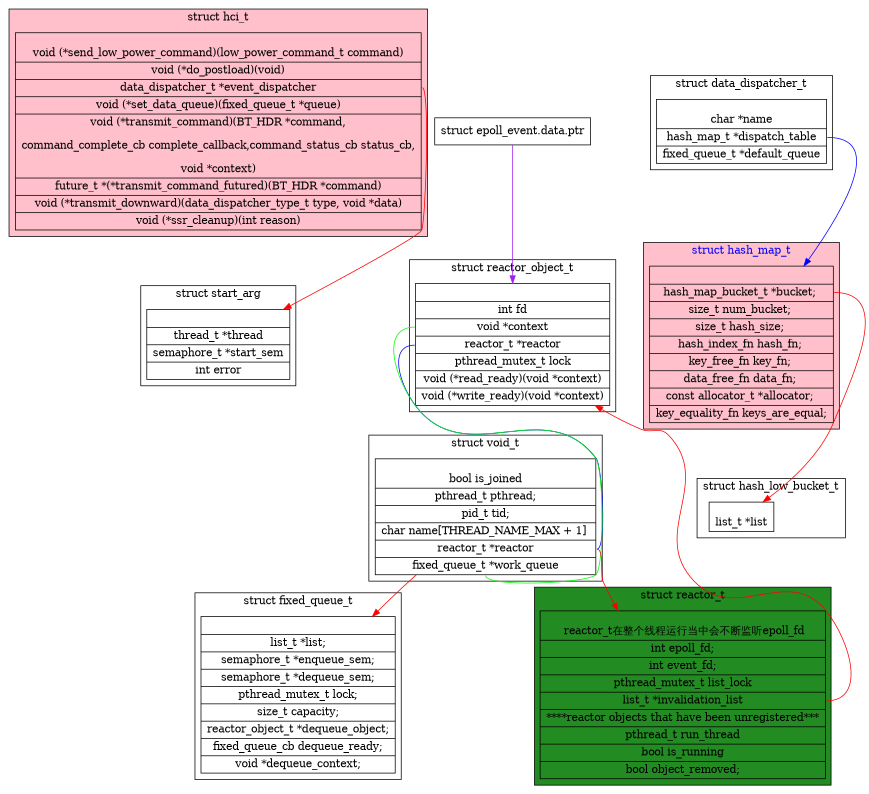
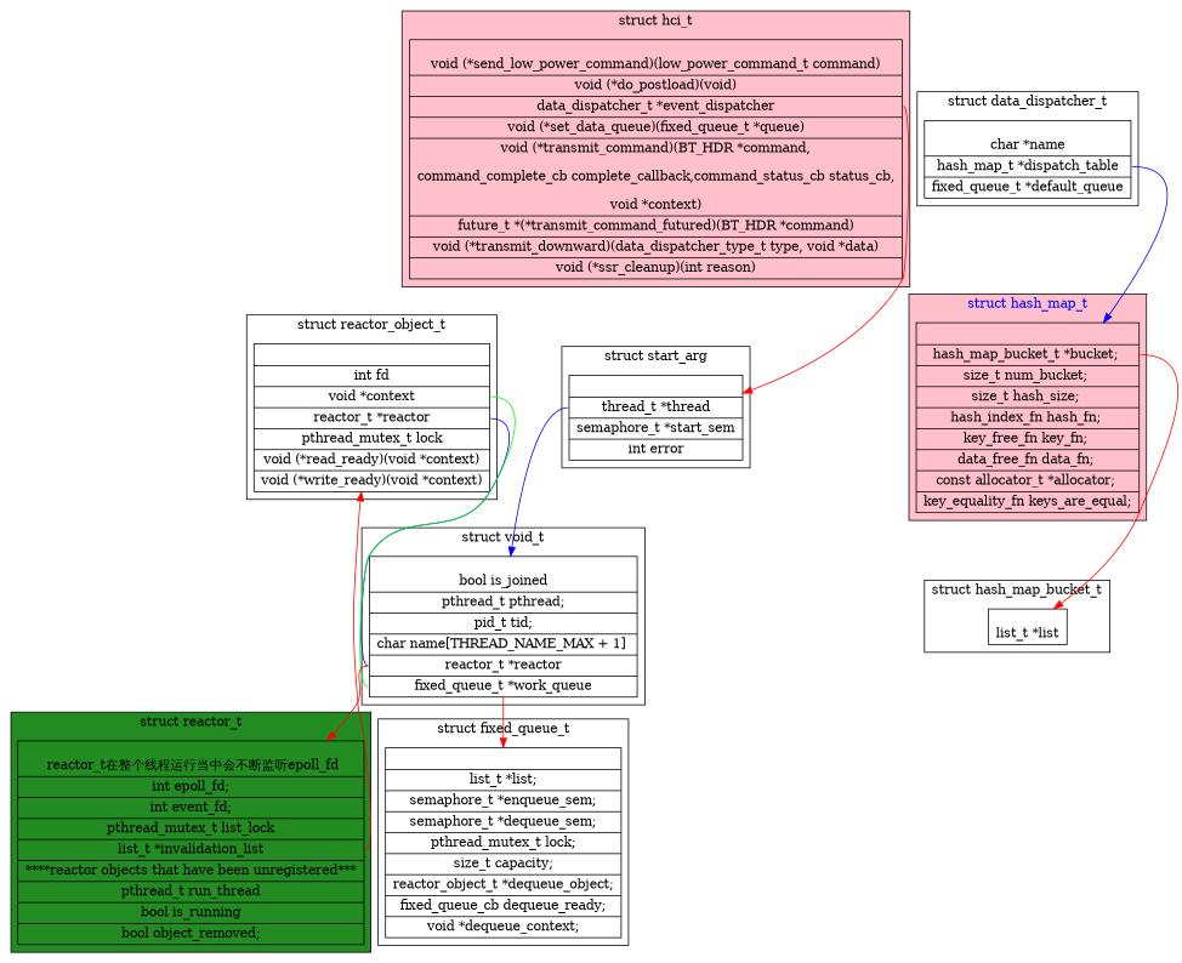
  digraph {
    node [shape=record]
    edge [color=red]
    n1 [label="{\n		|<thread>thread_t *thread\n		|semaphore_t *start_sem\n		|int error\n		}"]
    n2 [label="{\n		|<fd>int fd\n		|<context>void *context\n		|<reactor>reactor_t *reactor\n		|pthread_mutex_t lock\n		|void (*read_ready)(void *context)\n		|void (*write_ready)(void *context)\n		}"]
    n3 [label="{\n		bool is_joined\n		|pthread_t pthread;\n		|pid_t tid;\n		|char name[THREAD_NAME_MAX + 1] \n		|<reactor>reactor_t *reactor\n		|<work_queue>fixed_queue_t *work_queue\n		}"]
    n4 [label="{\n		 reactor_t在整个线程运行当中会不断监听epoll_fd\n		|<epoll>int epoll_fd;\n		|int event_fd;\n		|pthread_mutex_t list_lock\n		|<invalide>list_t *invalidation_list\n		|****reactor objects that have been unregistered***\n		|pthread_t run_thread\n		|bool is_running\n		|bool object_removed;\n		}"]
    n5 [label="{\n		|list_t *list;\n		|semaphore_t *enqueue_sem;\n		|<dequeue_sem>semaphore_t *dequeue_sem;\n		|pthread_mutex_t lock;\n		|size_t capacity;\n		|reactor_object_t *dequeue_object;\n		|fixed_queue_cb dequeue_ready;\n		|void *dequeue_context;\n		}"]
    n6 [label="{\n		|<bucket>hash_map_bucket_t *bucket;                                                        \n		|size_t num_bucket;                                                                \n		|size_t hash_size;                                                                 \n		|hash_index_fn hash_fn;                                                            \n		|key_free_fn key_fn;                                                               \n		|data_free_fn data_fn;                                                             \n		|const allocator_t *allocator;                                                     \n		|key_equality_fn keys_are_equal;\n		}"]
    n7 [label="{\n			list_t *list\n		}"]
    n8 [label="{\n			void (*send_low_power_command)(low_power_command_t command)\n			|void (*do_postload)(void)\n			|<data_dispatcher>data_dispatcher_t *event_dispatcher\n			|void (*set_data_queue)(fixed_queue_t *queue)\n			|void (*transmit_command)(BT_HDR *command,\n			\ncommand_complete_cb complete_callback,command_status_cb status_cb,\n			\nvoid *context)\n			|future_t *(*transmit_command_futured)(BT_HDR *command)\n			|void (*transmit_downward)(data_dispatcher_type_t type, void *data)\n			|void (*ssr_cleanup)(int reason)\n		}"]
    n9 [label="{\n			char *name\n			|<table>hash_map_t *dispatch_table\n			|fixed_queue_t *default_queue\n		}"]
    node01 [style=invisible]
    node02 [style=invisible]
    node03 [style=invisible]
    node04 [style=invisible]
-   "struct epoll_event.data.ptr"
    subgraph cluster_1 {
      label="struct start_arg"
      n1
    }
    subgraph cluster_2 {
      label="struct reactor_object_t"
      n2
    }
    subgraph cluster_3 {
      label="struct void_t"
      n3
    }
    subgraph cluster_4 {
      bgcolor=forestgreen
      label="struct reactor_t"
      n4
    }
    subgraph cluster_5 {
      label="struct fixed_queue_t"
      n5
    }
    subgraph cluster_6 {
      bgcolor=pink
      fontcolor=blue
      label="struct hash_map_t"
      n6
    }
    subgraph cluster_7 {
-     label="struct hash_low_bucket_t"
+     label="struct hash_map_bucket_t"
      n7
    }
    subgraph cluster_8 {
      bgcolor=pink
      label="struct hci_t"
      n8
    }
    subgraph cluster_9 {
      label="struct data_dispatcher_t"
      n9
    }
+   n1 -> n3 [color=blue tailport=thread]
    n1 -> node01 [arrowhead=none style=invisible color=""]
    n2 -> n3 [arrowhead=none color=blue headport=reactor tailport=reactor]
    n2 -> n3 [arrowhead=none color=green headport=work_queue tailport=context]
    n2 -> node02 [arrowhead=none style=invisible color=""]
    n3 -> n4 [tailport=reactor]
    n3 -> n5 [tailport=fixed_queue]
    n3 -> node03 [arrowhead=none style=invisible color=""]
    n3 -> node04 [arrowhead=none style=invisible color=""]
    n4 -> n2 [tailport=invalide]
    n6 -> n7 [tailport=bucket]
    n8 -> n1 [tailport=data_dispatcher]
    n9 -> n6 [color=blue tailport=table]
-   "struct epoll_event.data.ptr" -> n2 [color=purple]
  }
